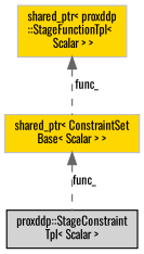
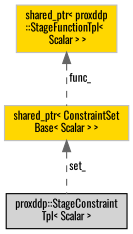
  digraph {
    fontname=Oswald
    rankdir=TB
    node [color=grey75 fillcolor=gold fontname=Oswald fontsize=10 shape=record style=filled]
    edge [color=gray40 dir=back fontname=Oswald fontsize=10 labelfontname=Helvetica labelfontsize=10 style=dashed]
    n1 [color=black fillcolor=lightgrey fontcolor=black height=0.2 label="proxddp::StageConstraint\lTpl\< Scalar \>" width=0.4]
    n2 [height=0.2 label="shared_ptr\< ConstraintSet\lBase\< Scalar \> \>" width=0.4]
    n3 [height=0.2 label="shared_ptr\< proxddp\l::StageFunctionTpl\<\l Scalar \> \>" width=0.4]
-   n2 -> n1 [label=" func_"]
+   n2 -> n1 [label=" set_"]
    n3 -> n2 [label=" func_"]
  }
